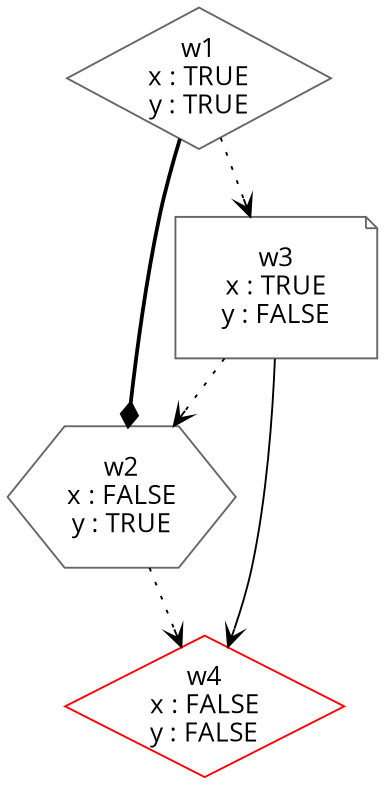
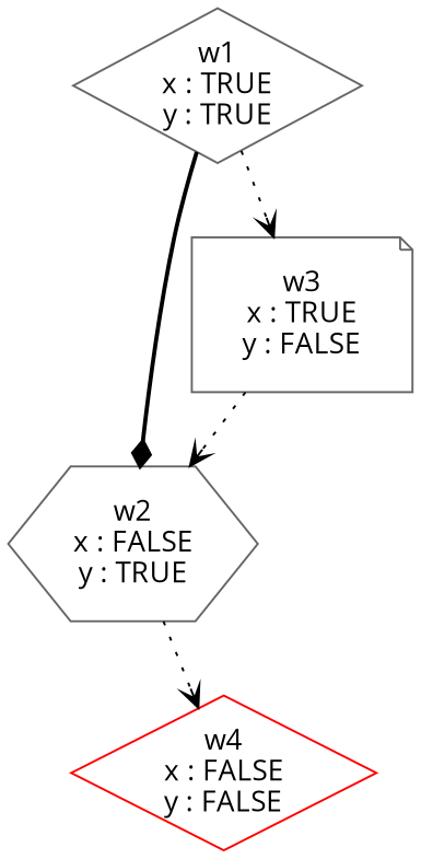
  digraph {
    fontname="Open Sans"
    node [color=gray40 fontname="Open Sans" shape=diamond]
    edge [arrowhead=vee fontname="Open Sans" style=dotted]
    n1 [height=1.0417 label="w1\nx : TRUE\ny : TRUE\n" width=1.375]
    n2 [height=1.0417 label="w2\nx : FALSE\ny : TRUE\n" shape=hexagon width=1.4919]
    n3 [height=1.0417 label="w3\nx : TRUE\ny : FALSE\n" shape=note width=1.4919]
    n4 [color=red height=1.0417 label="w4\nx : FALSE\ny : FALSE\n" width=1.4919]
    n1 -> n2 [arrowhead=diamond style=bold]
    n1 -> n3
    n2 -> n4
    n3 -> n2
-   n3 -> n4 [style=solid]
  }
